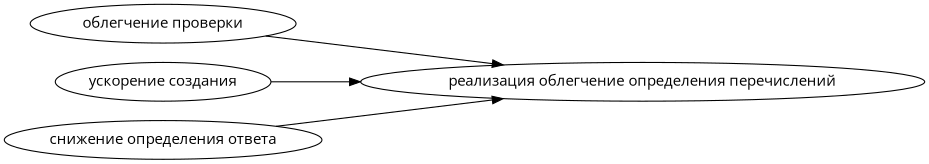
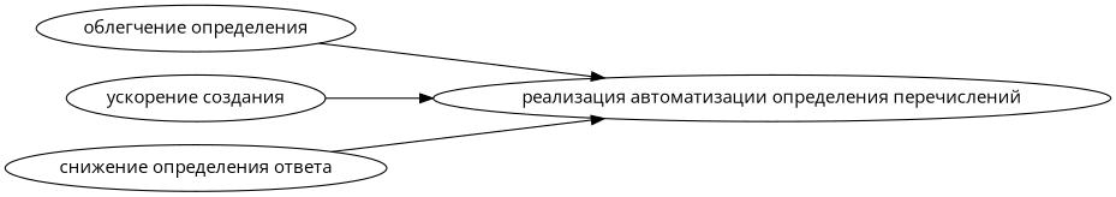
  digraph {
    fontname="Open Sans"
    rankdir=LR
    node [fontname="Open Sans"]
    edge [fontname="Open Sans"]
-   n1 [label="реализация облегчение определения перечислений"]
-   n2 [label="облегчение проверки"]
+   n1 [label="реализация автоматизации определения перечислений"]
+   n2 [label="облегчение определения"]
    n3 [label="ускорение создания"]
    n4 [label="снижение определения ответа"]
    n2 -> n1
    n3 -> n1
    n4 -> n1
  }
